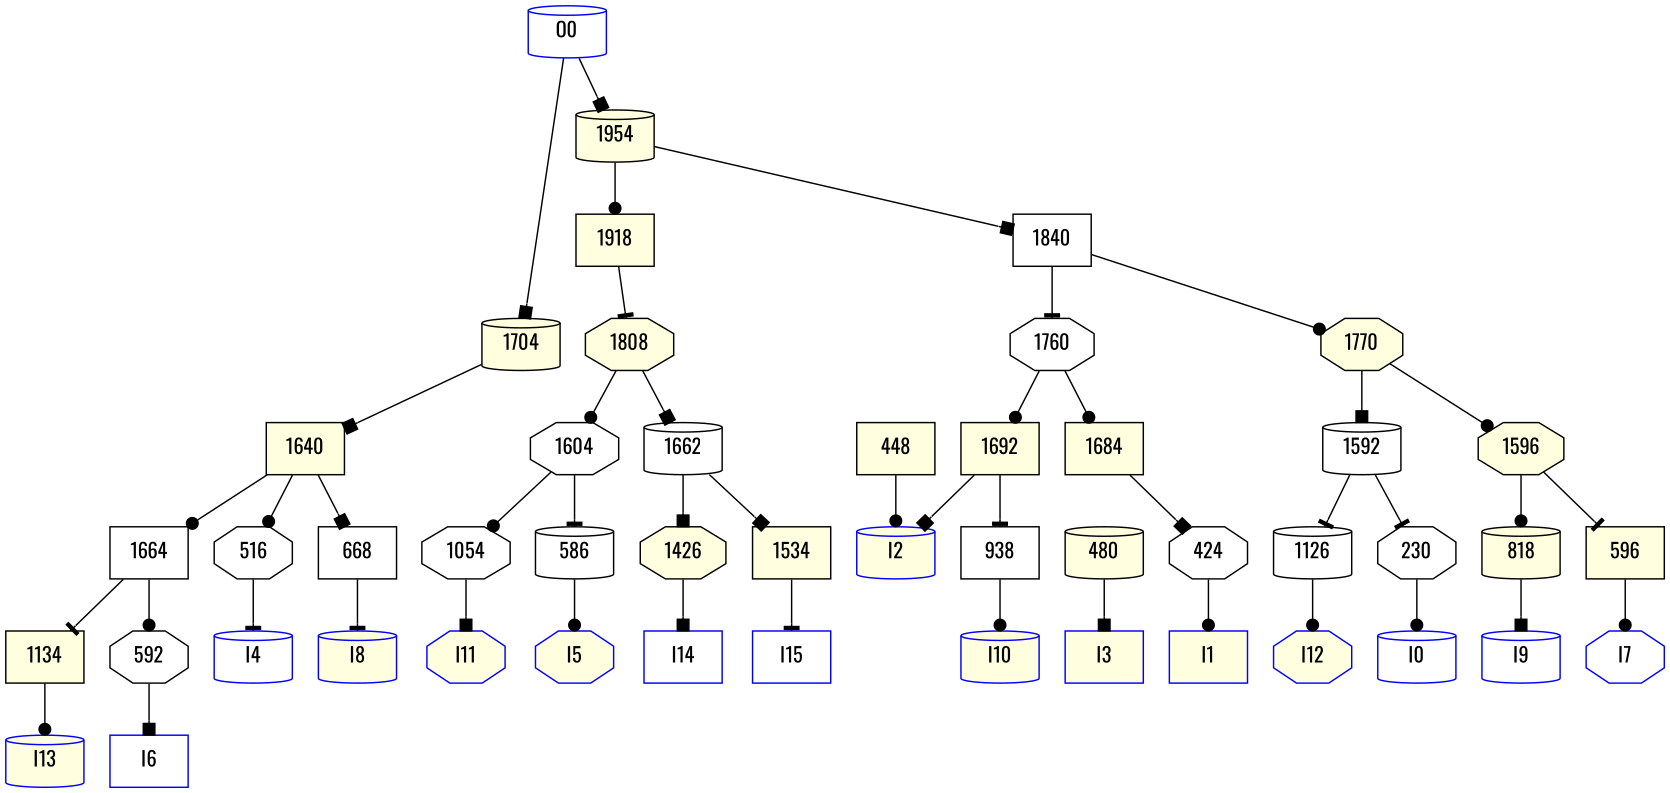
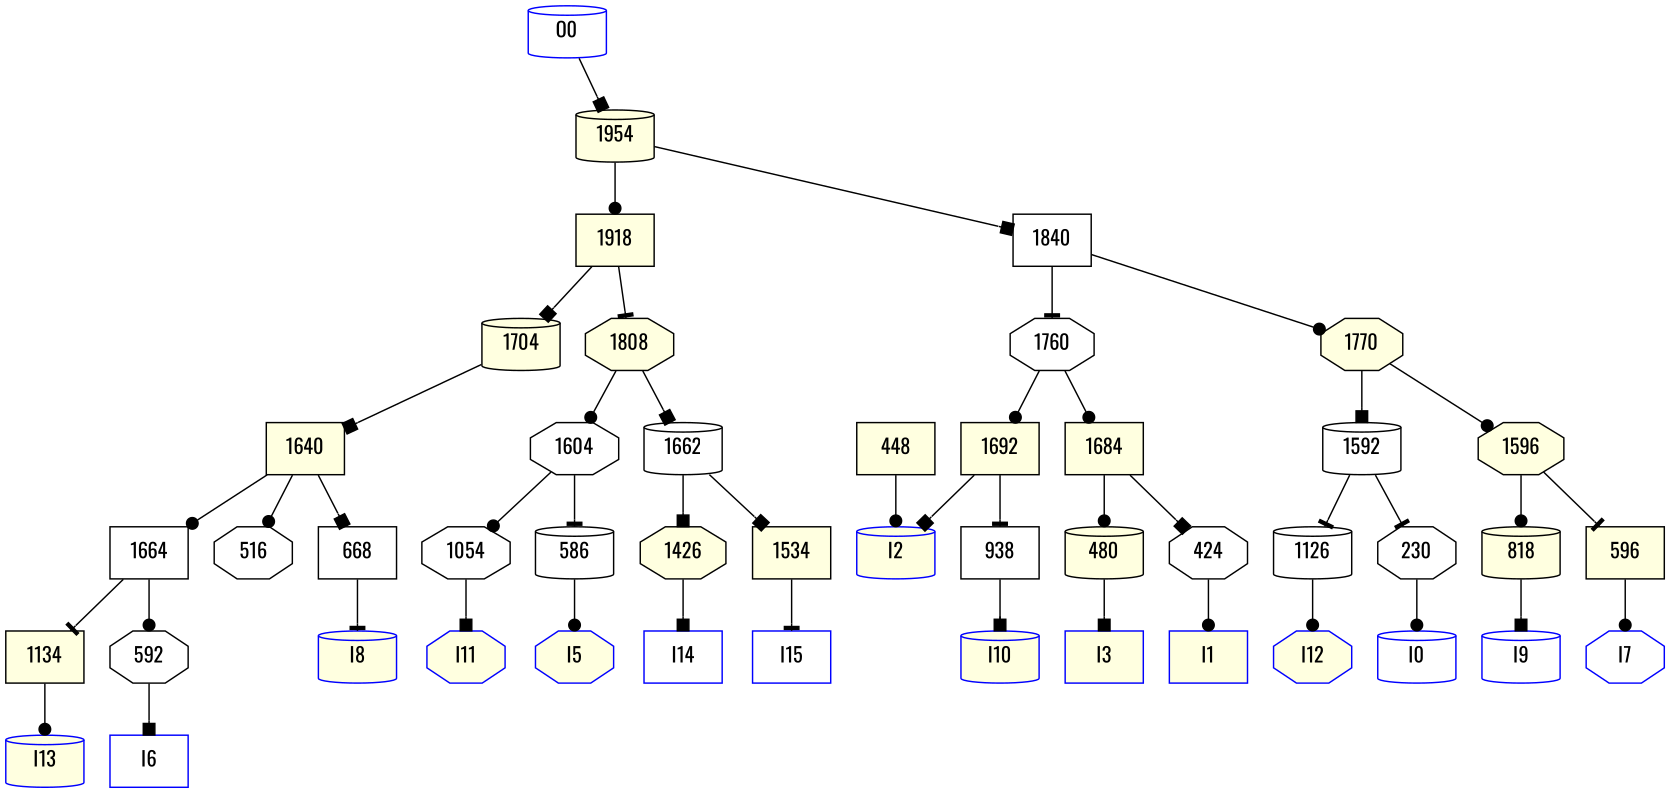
  digraph {
    fontname=Oswald
    node [fillcolor=lightyellow fontname=Oswald shape=box style=filled]
    edge [arrowhead=dot fontname=Oswald]
    230 [fillcolor=white shape=octagon]
    I0 [color=blue fillcolor=white shape=cylinder]
    424 [fillcolor=white shape=octagon]
    I1 [color=blue]
    I2 [color=blue shape=cylinder]
    448
    480 [shape=cylinder]
    I3 [color=blue]
    516 [fillcolor=white shape=octagon]
-   I4 [color=blue fillcolor=white shape=cylinder]
    586 [fillcolor=white shape=cylinder]
    I5 [color=blue shape=octagon]
    592 [fillcolor=white shape=octagon]
    I6 [color=blue fillcolor=white]
    I7 [color=blue fillcolor=white shape=octagon]
    596
    668 [fillcolor=white]
    I8 [color=blue shape=cylinder]
    818 [shape=cylinder]
    I9 [color=blue fillcolor=white shape=cylinder]
    938 [fillcolor=white]
    I10 [color=blue shape=cylinder]
    1054 [fillcolor=white shape=octagon]
    I11 [color=blue shape=octagon]
    1126 [fillcolor=white shape=cylinder]
    I12 [color=blue shape=octagon]
    I13 [color=blue shape=cylinder]
    1134
    1426 [shape=octagon]
    I14 [color=blue fillcolor=white]
    I15 [color=blue fillcolor=white]
    1534
    1592 [fillcolor=white shape=cylinder]
    1596 [shape=octagon]
    1604 [fillcolor=white shape=octagon]
    1640
    1664 [fillcolor=white]
    1662 [fillcolor=white shape=cylinder]
    1684
    1692
    1704 [shape=cylinder]
    1760 [fillcolor=white shape=octagon]
    1770 [shape=octagon]
    1808 [shape=octagon]
    1840 [fillcolor=white]
    1918
    1954 [shape=cylinder]
    O0 [color=blue fillcolor=white shape=cylinder]
    230 -> I0
    424 -> I1
    448 -> I2
    480 -> I3 [arrowhead=box]
-   516 -> I4 [arrowhead=tee]
    586 -> I5
    592 -> I6 [arrowhead=box]
    596 -> I7
    668 -> I8 [arrowhead=tee]
    818 -> I9 [arrowhead=box]
-   938 -> I10
+   938 -> I10 [arrowhead=box]
    1054 -> I11 [arrowhead=box]
    1126 -> I12
    1134 -> I13
    1426 -> I14 [arrowhead=box]
    1534 -> I15 [arrowhead=tee]
    1592 -> 230 [arrowhead=tee]
    1592 -> 1126 [arrowhead=tee]
    1596 -> 596 [arrowhead=tee]
    1596 -> 818
    1604 -> 586 [arrowhead=tee]
    1604 -> 1054
    1640 -> 516
    1640 -> 668 [arrowhead=box]
    1640 -> 1664
    1664 -> 592
    1664 -> 1134 [arrowhead=tee]
    1662 -> 1426 [arrowhead=box]
    1662 -> 1534 [arrowhead=box]
    1684 -> 424 [arrowhead=box]
+   1684 -> 480
    1692 -> I2 [arrowhead=box]
    1692 -> 938 [arrowhead=tee]
    1704 -> 1640 [arrowhead=box]
    1760 -> 1684
    1760 -> 1692
    1770 -> 1592 [arrowhead=box]
    1770 -> 1596
    1808 -> 1604
    1808 -> 1662 [arrowhead=box]
    1840 -> 1760 [arrowhead=tee]
    1840 -> 1770
-   O0 -> 1704 [arrowhead=box]
+   1918 -> 1704 [arrowhead=box]
    1918 -> 1808 [arrowhead=tee]
    1954 -> 1840 [arrowhead=box]
    1954 -> 1918
    O0 -> 1954 [arrowhead=box]
  }
